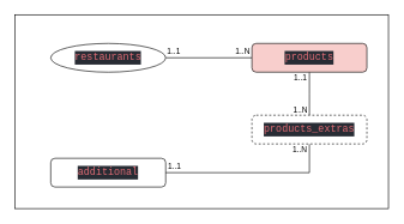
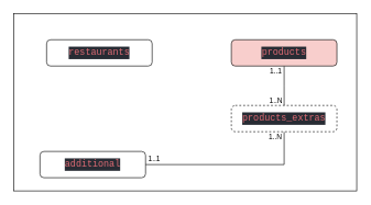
  <mxCell id="0" />
  <mxCell id="1" parent="0" />
  <mxCell id="2" value="" style="rounded=0;whiteSpace=wrap;html=1;" vertex="1" parent="1"><mxGeometry x="20" y="20" width="520" height="270" as="geometry" /></mxCell>
- <mxCell id="3" style="edgeStyle=orthogonalEdgeStyle;rounded=0;orthogonalLoop=1;jettySize=auto;html=1;entryX=0;entryY=0.5;entryDx=0;entryDy=0;endArrow=none;endFill=0;" parent="1" source="6" target="9" edge="1"><mxGeometry relative="1" as="geometry" /></mxCell>
- <mxCell id="4" value="1..1" style="edgeLabel;html=1;align=center;verticalAlign=middle;resizable=0;points=[];" parent="3" vertex="1" connectable="0"><mxGeometry x="-0.8" y="2" relative="1" as="geometry"><mxPoint x="-2" y="-8" as="offset" /></mxGeometry></mxCell>
- <mxCell id="5" value="1..N" style="edgeLabel;html=1;align=center;verticalAlign=middle;resizable=0;points=[];" parent="3" vertex="1" connectable="0"><mxGeometry x="0.767" y="1" relative="1" as="geometry"><mxPoint y="-9" as="offset" /></mxGeometry></mxCell>
- <mxCell id="6" value="&lt;div style=&quot;color: rgb(171 , 178 , 191) ; background-color: rgb(40 , 44 , 52) ; font-family: &amp;#34;fira code&amp;#34; , &amp;#34;jetbrains mono&amp;#34; , &amp;#34;consolas&amp;#34; , &amp;#34;courier new&amp;#34; , monospace , &amp;#34;consolas&amp;#34; , &amp;#34;courier new&amp;#34; , monospace ; font-size: 14px ; line-height: 19px&quot;&gt;&lt;span style=&quot;color: #e06c75&quot;&gt;restaurants&lt;/span&gt;&lt;/div&gt;" style="ellipse;whiteSpace=wrap;html=1;" parent="1" vertex="1"><mxGeometry x="70" y="60" width="160" height="40" as="geometry" /></mxCell>
+ <mxCell id="6" value="&lt;div style=&quot;color: rgb(171 , 178 , 191) ; background-color: rgb(40 , 44 , 52) ; font-family: &amp;#34;fira code&amp;#34; , &amp;#34;jetbrains mono&amp;#34; , &amp;#34;consolas&amp;#34; , &amp;#34;courier new&amp;#34; , monospace , &amp;#34;consolas&amp;#34; , &amp;#34;courier new&amp;#34; , monospace ; font-size: 14px ; line-height: 19px&quot;&gt;&lt;span style=&quot;color: #e06c75&quot;&gt;restaurants&lt;/span&gt;&lt;/div&gt;" style="rounded=1;whiteSpace=wrap;html=1;" parent="1" vertex="1"><mxGeometry x="70" y="60" width="160" height="40" as="geometry" /></mxCell>
  <mxCell id="7" style="edgeStyle=orthogonalEdgeStyle;rounded=0;orthogonalLoop=1;jettySize=auto;html=1;exitX=0.5;exitY=1;exitDx=0;exitDy=0;entryX=0.5;entryY=0;entryDx=0;entryDy=0;fontColor=#E06C75;endArrow=none;endFill=0;" parent="1" source="9" target="14" edge="1"><mxGeometry relative="1" as="geometry"><Array as="points"><mxPoint x="430" y="130" /><mxPoint x="430" y="130" /></Array></mxGeometry></mxCell>
  <mxCell id="8" value="1..N" style="edgeLabel;html=1;align=right;verticalAlign=middle;resizable=0;points=[];fontColor=#000000;" parent="7" vertex="1" connectable="0"><mxGeometry x="-0.287" relative="1" as="geometry"><mxPoint x="-2" y="31" as="offset" /></mxGeometry></mxCell>
  <mxCell id="9" value="&lt;div style=&quot;color: rgb(171 , 178 , 191) ; background-color: rgb(40 , 44 , 52) ; font-family: &amp;#34;fira code&amp;#34; , &amp;#34;jetbrains mono&amp;#34; , &amp;#34;consolas&amp;#34; , &amp;#34;courier new&amp;#34; , monospace , &amp;#34;consolas&amp;#34; , &amp;#34;courier new&amp;#34; , monospace ; font-size: 14px ; line-height: 19px&quot;&gt;&lt;span style=&quot;color: #e06c75&quot;&gt;products&lt;/span&gt;&lt;/div&gt;" style="rounded=1;whiteSpace=wrap;html=1;fillColor=#f8cecc;" parent="1" vertex="1"><mxGeometry x="350" y="60" width="160" height="40" as="geometry" /></mxCell>
- <mxCell id="10" value="&lt;div style=&quot;background-color: rgb(40 , 44 , 52) ; font-family: &amp;#34;fira code&amp;#34; , &amp;#34;jetbrains mono&amp;#34; , &amp;#34;consolas&amp;#34; , &amp;#34;courier new&amp;#34; , monospace , &amp;#34;consolas&amp;#34; , &amp;#34;courier new&amp;#34; , monospace ; font-size: 14px ; line-height: 19px&quot;&gt;&lt;div style=&quot;font-family: &amp;#34;fira code&amp;#34; , &amp;#34;jetbrains mono&amp;#34; , &amp;#34;consolas&amp;#34; , &amp;#34;courier new&amp;#34; , monospace , &amp;#34;consolas&amp;#34; , &amp;#34;courier new&amp;#34; , monospace ; line-height: 19px&quot;&gt;&lt;div style=&quot;font-family: &amp;#34;fira code&amp;#34; , &amp;#34;jetbrains mono&amp;#34; , &amp;#34;consolas&amp;#34; , &amp;#34;courier new&amp;#34; , monospace , &amp;#34;consolas&amp;#34; , &amp;#34;courier new&amp;#34; , monospace ; line-height: 19px&quot;&gt;&lt;div style=&quot;color: rgb(171 , 178 , 191) ; font-family: &amp;#34;fira code&amp;#34; , &amp;#34;jetbrains mono&amp;#34; , &amp;#34;consolas&amp;#34; , &amp;#34;courier new&amp;#34; , monospace , &amp;#34;consolas&amp;#34; , &amp;#34;courier new&amp;#34; , monospace ; line-height: 19px&quot;&gt;&lt;span style=&quot;color: #e06c75&quot;&gt;additional&lt;/span&gt;&lt;/div&gt;&lt;/div&gt;&lt;/div&gt;&lt;/div&gt;" style="rounded=1;whiteSpace=wrap;html=1;" parent="1" vertex="1"><mxGeometry x="70" y="220" width="160" height="40" as="geometry" /></mxCell>
+ <mxCell id="10" value="&lt;div style=&quot;background-color: rgb(40 , 44 , 52) ; font-family: &amp;#34;fira code&amp;#34; , &amp;#34;jetbrains mono&amp;#34; , &amp;#34;consolas&amp;#34; , &amp;#34;courier new&amp;#34; , monospace , &amp;#34;consolas&amp;#34; , &amp;#34;courier new&amp;#34; , monospace ; font-size: 14px ; line-height: 19px&quot;&gt;&lt;div style=&quot;font-family: &amp;#34;fira code&amp;#34; , &amp;#34;jetbrains mono&amp;#34; , &amp;#34;consolas&amp;#34; , &amp;#34;courier new&amp;#34; , monospace , &amp;#34;consolas&amp;#34; , &amp;#34;courier new&amp;#34; , monospace ; line-height: 19px&quot;&gt;&lt;div style=&quot;font-family: &amp;#34;fira code&amp;#34; , &amp;#34;jetbrains mono&amp;#34; , &amp;#34;consolas&amp;#34; , &amp;#34;courier new&amp;#34; , monospace , &amp;#34;consolas&amp;#34; , &amp;#34;courier new&amp;#34; , monospace ; line-height: 19px&quot;&gt;&lt;div style=&quot;color: rgb(171 , 178 , 191) ; font-family: &amp;#34;fira code&amp;#34; , &amp;#34;jetbrains mono&amp;#34; , &amp;#34;consolas&amp;#34; , &amp;#34;courier new&amp;#34; , monospace , &amp;#34;consolas&amp;#34; , &amp;#34;courier new&amp;#34; , monospace ; line-height: 19px&quot;&gt;&lt;span style=&quot;color: #e06c75&quot;&gt;additional&lt;/span&gt;&lt;/div&gt;&lt;/div&gt;&lt;/div&gt;&lt;/div&gt;" style="rounded=1;whiteSpace=wrap;html=1;" parent="1" vertex="1"><mxGeometry x="60" y="230" width="160" height="40" as="geometry" /></mxCell>
  <mxCell id="11" style="edgeStyle=orthogonalEdgeStyle;rounded=0;orthogonalLoop=1;jettySize=auto;html=1;exitX=0.5;exitY=1;exitDx=0;exitDy=0;entryX=1;entryY=0.5;entryDx=0;entryDy=0;fontColor=#E06C75;endArrow=none;endFill=0;" parent="1" source="14" target="10" edge="1"><mxGeometry relative="1" as="geometry" /></mxCell>
  <mxCell id="12" value="1..1" style="edgeLabel;html=1;align=center;verticalAlign=middle;resizable=0;points=[];fontColor=#000000;" parent="11" vertex="1" connectable="0"><mxGeometry x="0.905" y="1" relative="1" as="geometry"><mxPoint y="-11" as="offset" /></mxGeometry></mxCell>
  <mxCell id="13" value="1..N" style="edgeLabel;html=1;align=right;verticalAlign=middle;resizable=0;points=[];fontColor=#000000;" parent="11" vertex="1" connectable="0"><mxGeometry x="-0.945" y="-1" relative="1" as="geometry"><mxPoint x="-2" as="offset" /></mxGeometry></mxCell>
  <mxCell id="14" value="&lt;div style=&quot;color: rgb(171 , 178 , 191) ; background-color: rgb(40 , 44 , 52) ; font-family: &amp;#34;fira code&amp;#34; , &amp;#34;jetbrains mono&amp;#34; , &amp;#34;consolas&amp;#34; , &amp;#34;courier new&amp;#34; , monospace , &amp;#34;consolas&amp;#34; , &amp;#34;courier new&amp;#34; , monospace ; font-size: 14px ; line-height: 19px&quot;&gt;&lt;div style=&quot;font-family: &amp;#34;fira code&amp;#34; , &amp;#34;jetbrains mono&amp;#34; , &amp;#34;consolas&amp;#34; , &amp;#34;courier new&amp;#34; , monospace , &amp;#34;consolas&amp;#34; , &amp;#34;courier new&amp;#34; , monospace ; line-height: 19px&quot;&gt;&lt;span style=&quot;color: #e06c75&quot;&gt;products_extras&lt;/span&gt;&lt;/div&gt;&lt;/div&gt;" style="rounded=1;whiteSpace=wrap;html=1;dashed=1;" parent="1" vertex="1"><mxGeometry x="350" y="160" width="160" height="40" as="geometry" /></mxCell>
  <mxCell id="15" value="1..1" style="edgeLabel;html=1;align=right;verticalAlign=middle;resizable=0;points=[];fontColor=#000000;" parent="1" vertex="1" connectable="0"><mxGeometry x="427" y="107.995" as="geometry" /></mxCell>
